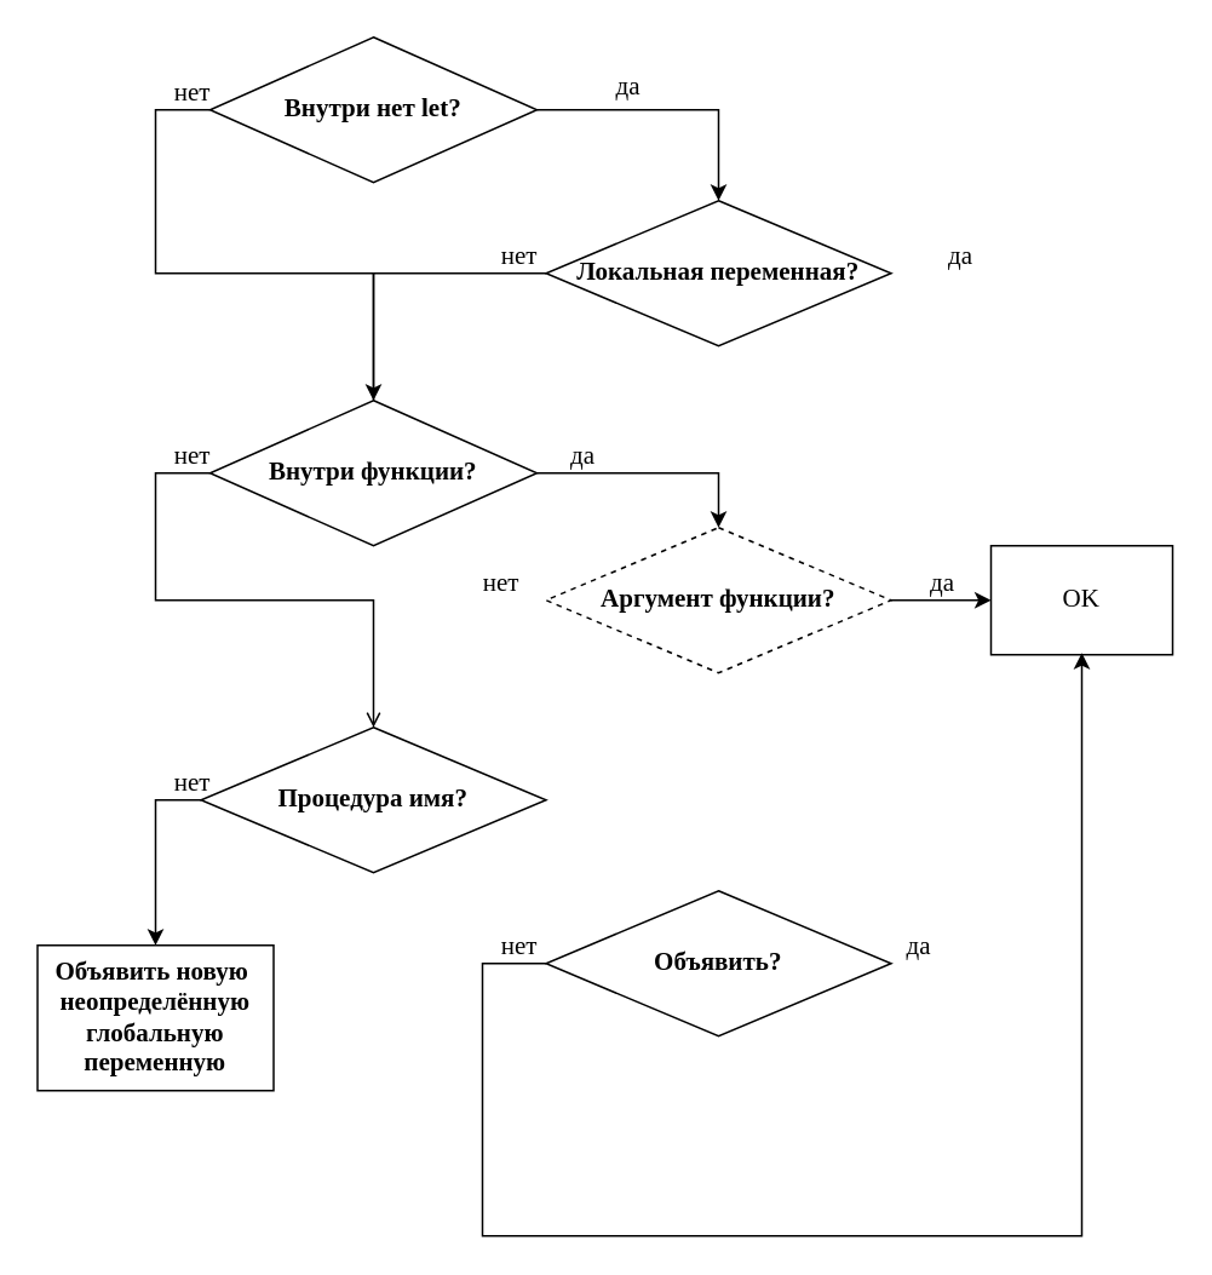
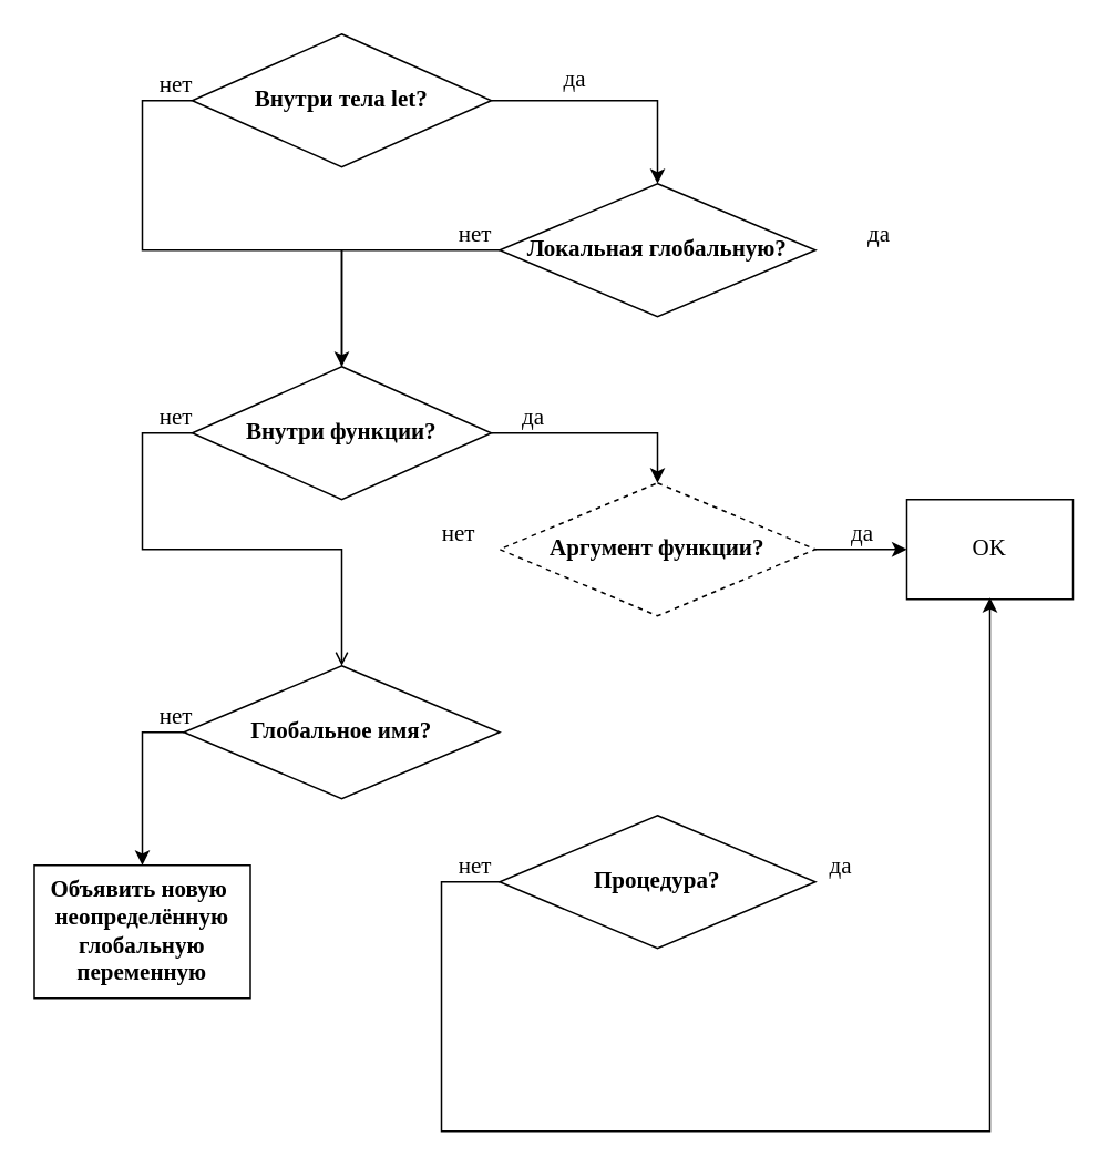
  <mxCell id="0" />
  <mxCell id="1" parent="0" />
  <mxCell id="2" value="" style="edgeStyle=orthogonalEdgeStyle;rounded=0;orthogonalLoop=1;jettySize=auto;html=1;fontFamily=Verdana;fontSize=14;align=center;" edge="1" parent="1" source="4" target="6"><mxGeometry relative="1" as="geometry" /></mxCell>
  <mxCell id="3" style="edgeStyle=orthogonalEdgeStyle;rounded=0;orthogonalLoop=1;jettySize=auto;html=1;fontFamily=Verdana;fontSize=14;exitX=0;exitY=0.5;exitDx=0;exitDy=0;align=center;entryX=0.5;entryY=0;entryDx=0;entryDy=0;" edge="1" parent="1" source="4" target="9"><mxGeometry relative="1" as="geometry"><mxPoint x="135" y="210" as="targetPoint" /><Array as="points"><mxPoint x="85" y="60" /><mxPoint x="85" y="150" /><mxPoint x="205" y="150" /></Array></mxGeometry></mxCell>
- <mxCell id="4" value="&lt;div style=&quot;text-align: center&quot;&gt;&lt;span&gt;Внутри нет let?&lt;/span&gt;&lt;/div&gt;" style="rhombus;whiteSpace=wrap;html=1;fillColor=none;gradientColor=none;fontFamily=Verdana;fontSize=14;align=center;fontStyle=1" vertex="1" parent="1"><mxGeometry x="115" y="20" width="180" height="80" as="geometry" /></mxCell>
+ <mxCell id="4" value="&lt;div style=&quot;text-align: center&quot;&gt;&lt;span&gt;Внутри тела let?&lt;/span&gt;&lt;/div&gt;" style="rhombus;whiteSpace=wrap;html=1;fillColor=none;gradientColor=none;fontFamily=Verdana;fontSize=14;align=center;fontStyle=1" vertex="1" parent="1"><mxGeometry x="115" y="20" width="180" height="80" as="geometry" /></mxCell>
  <mxCell id="5" value="" style="edgeStyle=orthogonalEdgeStyle;rounded=0;orthogonalLoop=1;jettySize=auto;html=1;fontFamily=Verdana;fontSize=14;align=center;endArrow=none;" edge="1" parent="1" source="6" target="9"><mxGeometry relative="1" as="geometry" /></mxCell>
- <mxCell id="6" value="&lt;div style=&quot;text-align: center&quot;&gt;Локальная переменная?&lt;/div&gt;" style="rhombus;whiteSpace=wrap;html=1;fillColor=none;gradientColor=none;fontFamily=Verdana;fontSize=14;align=center;fontStyle=1" vertex="1" parent="1"><mxGeometry x="300" y="110" width="190" height="80" as="geometry" /></mxCell>
+ <mxCell id="6" value="&lt;div style=&quot;text-align: center&quot;&gt;Локальная глобальную?&lt;/div&gt;" style="rhombus;whiteSpace=wrap;html=1;fillColor=none;gradientColor=none;fontFamily=Verdana;fontSize=14;align=center;fontStyle=1" vertex="1" parent="1"><mxGeometry x="300" y="110" width="190" height="80" as="geometry" /></mxCell>
  <mxCell id="7" style="edgeStyle=orthogonalEdgeStyle;rounded=0;orthogonalLoop=1;jettySize=auto;html=1;exitX=1;exitY=0.5;exitDx=0;exitDy=0;entryX=0.5;entryY=0;entryDx=0;entryDy=0;fontFamily=Verdana;fontSize=14;align=center;" edge="1" parent="1" source="9" target="15"><mxGeometry relative="1" as="geometry" /></mxCell>
  <mxCell id="8" style="edgeStyle=orthogonalEdgeStyle;rounded=0;orthogonalLoop=1;jettySize=auto;html=1;fontFamily=Verdana;fontSize=14;align=center;entryX=0.5;entryY=0;entryDx=0;entryDy=0;endArrow=open;" edge="1" parent="1" source="9" target="17"><mxGeometry relative="1" as="geometry"><mxPoint x="65" y="390" as="targetPoint" /><Array as="points"><mxPoint x="85" y="260" /><mxPoint x="85" y="330" /><mxPoint x="205" y="330" /></Array></mxGeometry></mxCell>
  <mxCell id="9" value="&lt;div style=&quot;text-align: center&quot;&gt;Внутри функции?&lt;/div&gt;" style="rhombus;whiteSpace=wrap;html=1;fillColor=none;gradientColor=none;fontFamily=Verdana;fontSize=14;align=center;fontStyle=1" vertex="1" parent="1"><mxGeometry x="115" y="220" width="180" height="80" as="geometry" /></mxCell>
  <mxCell id="10" value="да" style="text;html=1;resizable=0;points=[];autosize=1;align=center;verticalAlign=top;spacingTop=-4;fontSize=14;fontFamily=Verdana;" vertex="1" parent="1"><mxGeometry x="330" y="37" width="30" height="20" as="geometry" /></mxCell>
  <mxCell id="11" value="да" style="text;html=1;resizable=0;points=[];autosize=1;align=center;verticalAlign=top;spacingTop=-4;fontSize=14;fontFamily=Verdana;" vertex="1" parent="1"><mxGeometry x="512.5" y="130" width="30" height="20" as="geometry" /></mxCell>
  <mxCell id="12" value="нет" style="text;html=1;resizable=0;points=[];autosize=1;align=center;verticalAlign=top;spacingTop=-4;fontSize=14;fontFamily=Verdana;" vertex="1" parent="1"><mxGeometry x="265" y="130" width="40" height="20" as="geometry" /></mxCell>
  <mxCell id="13" value="нет" style="text;html=1;resizable=0;points=[];autosize=1;align=center;verticalAlign=top;spacingTop=-4;fontSize=14;fontFamily=Verdana;" vertex="1" parent="1"><mxGeometry x="85" y="40" width="40" height="20" as="geometry" /></mxCell>
  <mxCell id="14" value="" style="edgeStyle=orthogonalEdgeStyle;rounded=0;orthogonalLoop=1;jettySize=auto;html=1;fontFamily=Verdana;fontSize=14;entryX=0;entryY=0.5;entryDx=0;entryDy=0;align=center;" edge="1" parent="1" source="15" target="20"><mxGeometry relative="1" as="geometry"><mxPoint x="715" y="340" as="targetPoint" /></mxGeometry></mxCell>
  <mxCell id="15" value="&lt;div style=&quot;text-align: center&quot;&gt;Аргумент функции?&lt;/div&gt;" style="rhombus;whiteSpace=wrap;html=1;fillColor=none;gradientColor=none;fontFamily=Verdana;fontSize=14;align=center;fontStyle=1;dashed=1;" vertex="1" parent="1"><mxGeometry x="300" y="290" width="190" height="80" as="geometry" /></mxCell>
  <mxCell id="16" style="edgeStyle=orthogonalEdgeStyle;rounded=0;orthogonalLoop=1;jettySize=auto;html=1;exitX=0;exitY=0.5;exitDx=0;exitDy=0;fontFamily=Verdana;fontSize=14;align=center;" edge="1" parent="1" source="17" target="25"><mxGeometry relative="1" as="geometry"><mxPoint x="65" y="580" as="targetPoint" /><Array as="points"><mxPoint x="85" y="440" /></Array></mxGeometry></mxCell>
- <mxCell id="17" value="&lt;div style=&quot;text-align: center&quot;&gt;Процедура имя?&lt;/div&gt;" style="rhombus;whiteSpace=wrap;html=1;fillColor=none;gradientColor=none;fontFamily=Verdana;fontSize=14;align=center;fontStyle=1" vertex="1" parent="1"><mxGeometry x="110" y="400" width="190" height="80" as="geometry" /></mxCell>
+ <mxCell id="17" value="&lt;div style=&quot;text-align: center&quot;&gt;Глобальное имя?&lt;/div&gt;" style="rhombus;whiteSpace=wrap;html=1;fillColor=none;gradientColor=none;fontFamily=Verdana;fontSize=14;align=center;fontStyle=1" vertex="1" parent="1"><mxGeometry x="110" y="400" width="190" height="80" as="geometry" /></mxCell>
  <mxCell id="18" style="edgeStyle=orthogonalEdgeStyle;rounded=0;orthogonalLoop=1;jettySize=auto;html=1;fontFamily=Verdana;fontSize=14;align=center;" edge="1" parent="1" source="19"><mxGeometry relative="1" as="geometry"><mxPoint x="595" y="359" as="targetPoint" /><Array as="points"><mxPoint x="265" y="530" /><mxPoint x="265" y="680" /><mxPoint x="595" y="680" /><mxPoint x="595" y="359" /></Array></mxGeometry></mxCell>
- <mxCell id="19" value="&lt;div style=&quot;text-align: center&quot;&gt;Объявить?&lt;/div&gt;" style="rhombus;whiteSpace=wrap;html=1;fillColor=none;gradientColor=none;fontFamily=Verdana;fontSize=14;align=center;fontStyle=1" vertex="1" parent="1"><mxGeometry x="300" y="490" width="190" height="80" as="geometry" /></mxCell>
+ <mxCell id="19" value="&lt;div style=&quot;text-align: center&quot;&gt;Процедура?&lt;/div&gt;" style="rhombus;whiteSpace=wrap;html=1;fillColor=none;gradientColor=none;fontFamily=Verdana;fontSize=14;align=center;fontStyle=1" vertex="1" parent="1"><mxGeometry x="300" y="490" width="190" height="80" as="geometry" /></mxCell>
  <mxCell id="20" value="OK" style="rounded=0;whiteSpace=wrap;html=1;fillColor=none;gradientColor=none;fontFamily=Verdana;fontSize=14;align=center;" vertex="1" parent="1"><mxGeometry x="545" y="300" width="100" height="60" as="geometry" /></mxCell>
  <mxCell id="21" value="да" style="text;html=1;resizable=0;points=[];autosize=1;align=center;verticalAlign=top;spacingTop=-4;fontSize=14;fontFamily=Verdana;" vertex="1" parent="1"><mxGeometry x="502.5" y="310" width="30" height="20" as="geometry" /></mxCell>
  <mxCell id="22" value="нет" style="text;html=1;resizable=0;points=[];autosize=1;align=center;verticalAlign=top;spacingTop=-4;fontSize=14;fontFamily=Verdana;" vertex="1" parent="1"><mxGeometry x="255" y="310" width="40" height="20" as="geometry" /></mxCell>
  <mxCell id="23" value="да" style="text;html=1;resizable=0;points=[];autosize=1;align=center;verticalAlign=top;spacingTop=-4;fontSize=14;fontFamily=Verdana;" vertex="1" parent="1"><mxGeometry x="305" y="240" width="30" height="20" as="geometry" /></mxCell>
  <mxCell id="24" value="нет" style="text;html=1;resizable=0;points=[];autosize=1;align=center;verticalAlign=top;spacingTop=-4;fontSize=14;fontFamily=Verdana;" vertex="1" parent="1"><mxGeometry x="85" y="240" width="40" height="20" as="geometry" /></mxCell>
  <mxCell id="25" value="Объявить новую&amp;nbsp; неопределённую глобальную переменную" style="rounded=0;whiteSpace=wrap;html=1;fontFamily=Verdana;fontStyle=1;fontSize=14;" vertex="1" parent="1"><mxGeometry x="20" y="520" width="130" height="80" as="geometry" /></mxCell>
  <mxCell id="26" value="нет" style="text;html=1;resizable=0;points=[];autosize=1;align=center;verticalAlign=top;spacingTop=-4;fontSize=14;fontFamily=Verdana;" vertex="1" parent="1"><mxGeometry x="85" y="420" width="40" height="20" as="geometry" /></mxCell>
  <mxCell id="27" value="нет" style="text;html=1;resizable=0;points=[];autosize=1;align=center;verticalAlign=top;spacingTop=-4;fontSize=14;fontFamily=Verdana;" vertex="1" parent="1"><mxGeometry x="265" y="510" width="40" height="20" as="geometry" /></mxCell>
  <mxCell id="28" value="да" style="text;html=1;resizable=0;points=[];autosize=1;align=center;verticalAlign=top;spacingTop=-4;fontSize=14;fontFamily=Verdana;" vertex="1" parent="1"><mxGeometry x="490" y="510" width="30" height="20" as="geometry" /></mxCell>
